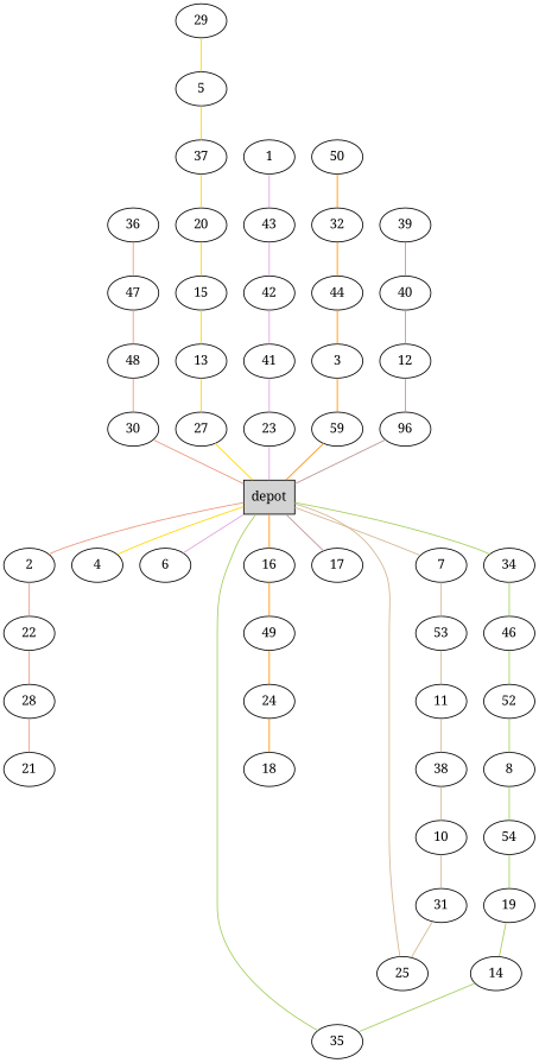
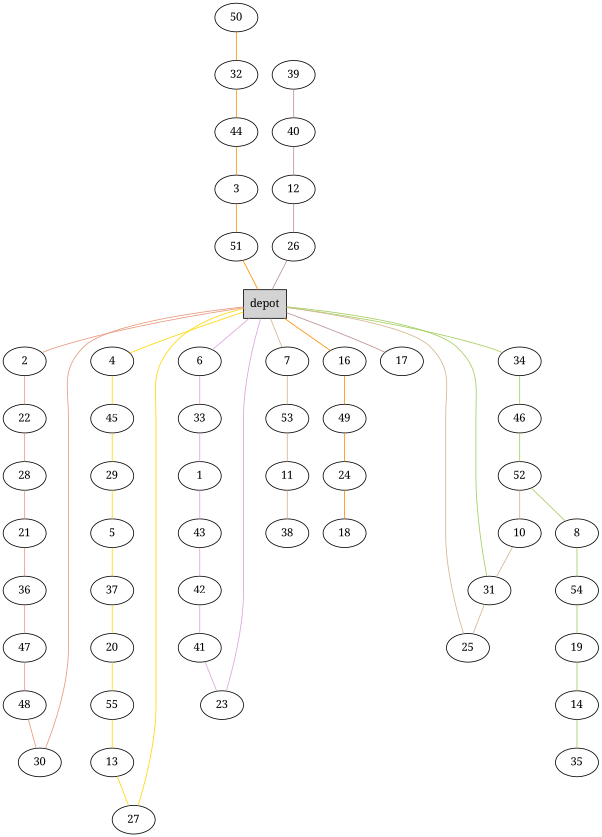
  graph {
    fontname="Noto Serif"
    node [fontname="Noto Serif" shape=ellipse]
    edge [color=gold fontname="Noto Serif"]
    n1 [label=depot shape=box style=filled]
    2
    4
    6
    7
    16
    17
    34
    22
+   45
+   33
    53
    49
    46
    28
    21
    36
    47
    48
    30
    29
    5
    37
    20
-   15
+   15 [label=55]
    13
    27
    1
    43
    42
    41
    23
    11
    38
    10
    31
    25
    24
    18
    50
    32
    44
    3
-   51 [label=59]
+   51
    39
    40
    12
-   26 [label=96]
+   26
    52
    8
    54
    19
    14
    35
    n1 -- 2 [color=darksalmon]
    n1 -- 4
    n1 -- 6 [color=plum]
    n1 -- 7 [color=tan]
    n1 -- 16 [color=darkorange]
    n1 -- 17 [color=rosybrown]
    n1 -- 34 [color=darkolivegreen3]
    2 -- 22 [color=darksalmon]
+   4 -- 45
+   6 -- 33 [color=plum]
    7 -- 53 [color=tan]
    16 -- 49 [color=darkorange]
    34 -- 46 [color=darkolivegreen3]
    22 -- 28 [color=darksalmon]
+   45 -- 29
+   33 -- 1 [color=plum]
    53 -- 11 [color=tan]
    49 -- 24 [color=darkorange]
    46 -- 52 [color=darkolivegreen3]
    28 -- 21 [color=darksalmon]
+   21 -- 36 [color=darksalmon]
    36 -- 47 [color=darksalmon]
    47 -- 48 [color=darksalmon]
    48 -- 30 [color=darksalmon]
    30 -- n1 [color=darksalmon]
    29 -- 5
    5 -- 37
    37 -- 20
    20 -- 15
    15 -- 13
    13 -- 27
    27 -- n1
    1 -- 43 [color=plum]
    43 -- 42 [color=plum]
    42 -- 41 [color=plum]
    41 -- 23 [color=plum]
    23 -- n1 [color=plum]
    11 -- 38 [color=tan]
-   38 -- 10 [color=tan]
+   52 -- 10 [color=tan]
    10 -- 31 [color=tan]
    31 -- 25 [color=tan]
    25 -- n1 [color=tan]
    24 -- 18 [color=darkorange]
    50 -- 32 [color=darkorange]
    32 -- 44 [color=darkorange]
    44 -- 3 [color=darkorange]
    3 -- 51 [color=darkorange]
    51 -- n1 [color=darkorange]
    39 -- 40 [color=rosybrown]
    40 -- 12 [color=rosybrown]
    12 -- 26 [color=rosybrown]
    26 -- n1 [color=rosybrown]
    52 -- 8 [color=darkolivegreen3]
    8 -- 54 [color=darkolivegreen3]
    54 -- 19 [color=darkolivegreen3]
    19 -- 14 [color=darkolivegreen3]
    14 -- 35 [color=darkolivegreen3]
-   35 -- n1 [color=darkolivegreen3]
+   31 -- n1 [color=darkolivegreen3]
  }
